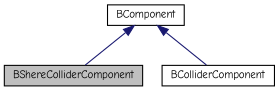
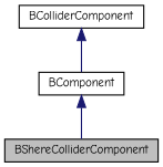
  digraph {
    fontname="Comic Neue"
    node [color=black fillcolor=white fontname="Comic Neue" fontsize=10 shape=record style=filled]
    edge [color=midnightblue dir=back fontname="Comic Neue" fontsize=10 labelfontname=Helvetica labelfontsize=10 style=solid]
    n1 [fillcolor=grey75 fontcolor=black height=0.2 label=BShereColliderComponent width=0.4]
    n2 [height=0.2 label=BColliderComponent width=0.4]
    n3 [height=0.2 label=BComponent width=0.4]
    n3 -> n1
-   n3 -> n2
+   n2 -> n3
  }
